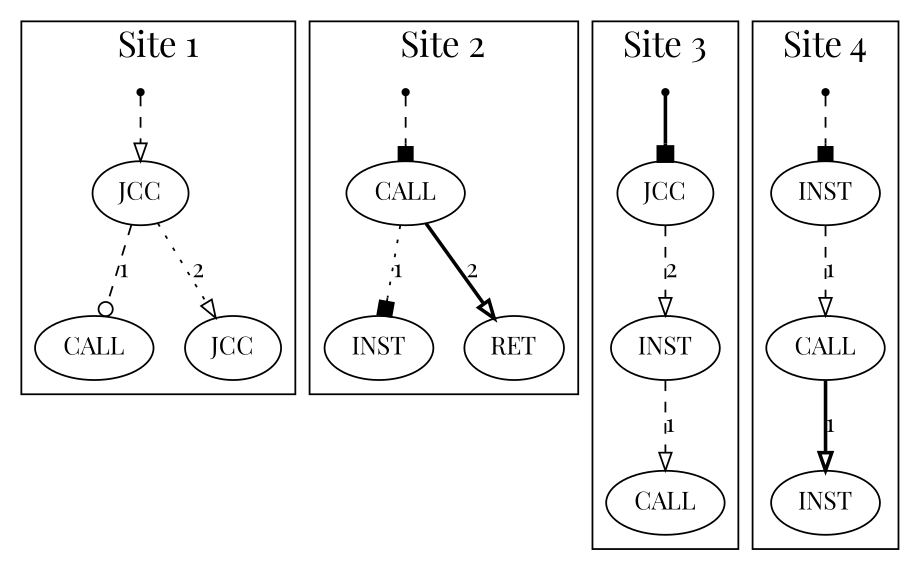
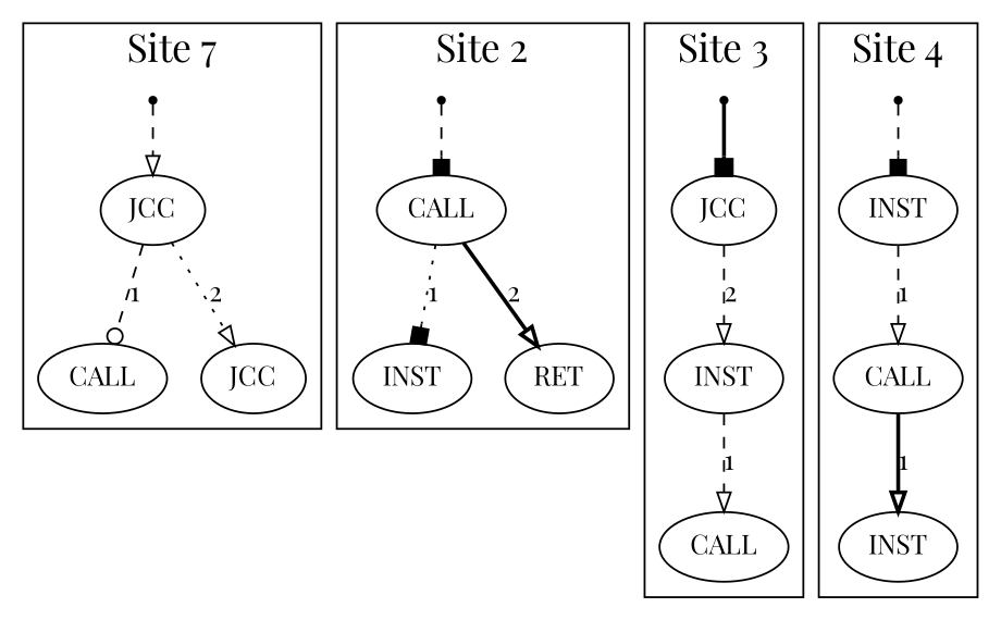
  digraph {
    fontname="Playfair Display"
    node [fontname="Playfair Display"]
    edge [style=dashed arrowhead=onormal fontname="Playfair Display"]
    "1_0" [shape=point]
    n2 [label=JCC]
    n3 [label=CALL]
    n4 [label=JCC]
    "2_0" [shape=point]
    n6 [label=CALL]
    n7 [label=INST]
    n8 [label=RET]
    "3_0" [shape=point]
    n10 [label=JCC]
    n11 [label=INST]
    n12 [label=CALL]
    "4_0" [shape=point]
    n14 [label=INST]
    n15 [label=CALL]
    n16 [label=INST]
    subgraph cluster_1 {
      fontsize=20
-     label="Site 1"
+     label="Site 7"
      "1_0"
      n2
      n3
      n4
    }
    subgraph cluster_2 {
      fontsize=20
      label="Site 2"
      "2_0"
      n6
      n7
      n8
    }
    subgraph cluster_3 {
      fontsize=20
      label="Site 3"
      "3_0"
      n10
      n11
      n12
    }
    subgraph cluster_4 {
      fontsize=20
      label="Site 4"
      "4_0"
      n14
      n15
      n16
    }
    "1_0" -> n2
    n2 -> n3 [label=1 arrowhead=odot]
    n2 -> n4 [label=2 style=dotted]
    "2_0" -> n6 [arrowhead=box]
    n6 -> n7 [label=1 style=dotted arrowhead=box]
    n6 -> n8 [label=2 style=bold]
    "3_0" -> n10 [style=bold arrowhead=box]
    n10 -> n11 [label=2]
    n11 -> n12 [label=1]
    "4_0" -> n14 [arrowhead=box]
    n14 -> n15 [label=1]
    n15 -> n16 [label=1 style=bold]
  }
